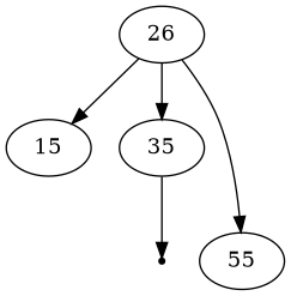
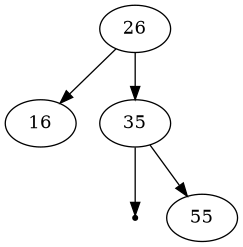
  digraph {
    ordering=out
    n1 [label=26]
-   15
+   15 [label=16]
    35
    null0 [shape=point]
    55
    n1 -> 15
    n1 -> 35
    35 -> null0
-   n1 -> 55
+   35 -> 55
  }
